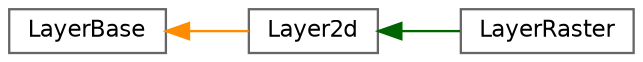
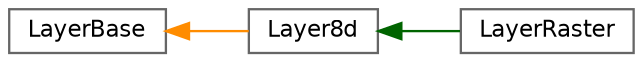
  digraph {
    rankdir=LR
    node [color=grey40 fillcolor=white fontname=Helvetica fontsize=10 shape=box style=filled]
    edge [dir=back fontname=Helvetica fontsize=10 labelfontname=Helvetica labelfontsize=10 style=solid]
    n1 [height=0.2 label=LayerBase width=0.4]
-   n2 [height=0.2 label=Layer2d width=0.4]
+   n2 [height=0.2 label=Layer8d width=0.4]
    n3 [height=0.2 label=LayerRaster width=0.4]
    n1 -> n2 [color=darkorange]
    n2 -> n3 [color=darkgreen]
  }
